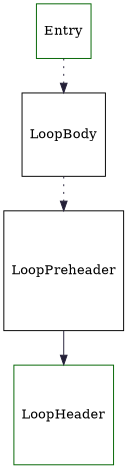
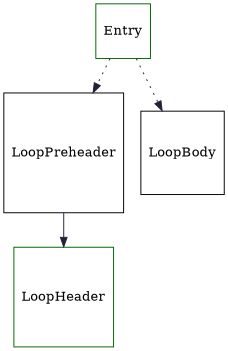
  digraph {
    color="#242038"
    node [color=darkgreen shape=square]
    edge [color="#242038" style=dotted]
    Entry
    LoopPreheader [color=black]
    LoopBody [color=black]
    LoopHeader
-   LoopBody -> LoopPreheader
+   Entry -> LoopPreheader
    Entry -> LoopBody
    LoopPreheader -> LoopHeader [style=solid]
  }
